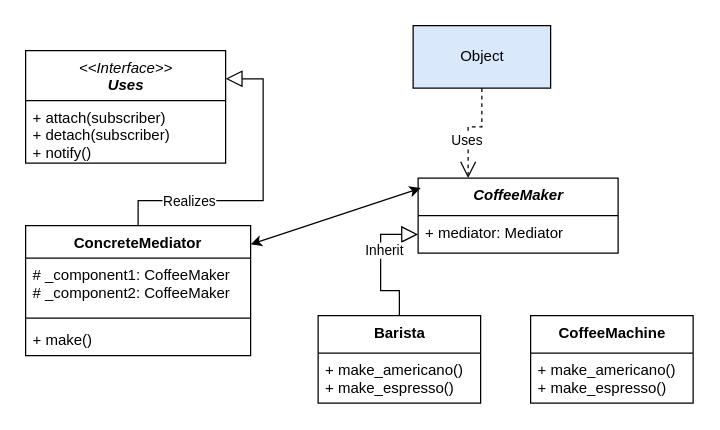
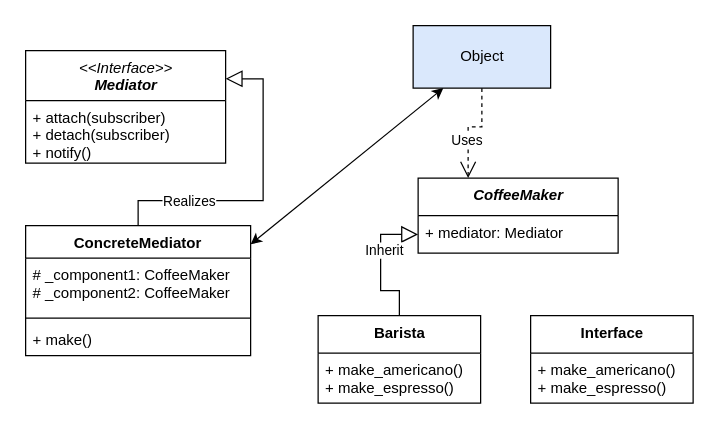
  <mxCell id="0" />
  <mxCell id="1" parent="0" />
- <mxCell id="2" value="&amp;lt;&amp;lt;Interface&amp;gt;&amp;gt;&lt;br&gt;&lt;b&gt;Uses&lt;/b&gt;" style="swimlane;fontStyle=2;align=center;verticalAlign=top;childLayout=stackLayout;horizontal=1;startSize=40;horizontalStack=0;resizeParent=1;resizeParentMax=0;resizeLast=0;collapsible=1;marginBottom=0;html=1;" vertex="1" parent="1"><mxGeometry x="20" y="40" width="160" height="90" as="geometry" /></mxCell>
+ <mxCell id="2" value="&amp;lt;&amp;lt;Interface&amp;gt;&amp;gt;&lt;br&gt;&lt;b&gt;Mediator&lt;/b&gt;" style="swimlane;fontStyle=2;align=center;verticalAlign=top;childLayout=stackLayout;horizontal=1;startSize=40;horizontalStack=0;resizeParent=1;resizeParentMax=0;resizeLast=0;collapsible=1;marginBottom=0;html=1;" vertex="1" parent="1"><mxGeometry x="20" y="40" width="160" height="90" as="geometry" /></mxCell>
  <mxCell id="3" value="+ attach(subscriber)&#10;+ detach(subscriber)&#10;+ notify()" style="text;strokeColor=none;fillColor=none;align=left;verticalAlign=top;spacingLeft=4;spacingRight=4;overflow=hidden;rotatable=0;points=[[0,0.5],[1,0.5]];portConstraint=eastwest;" vertex="1" parent="2"><mxGeometry y="40" width="160" height="50" as="geometry" /></mxCell>
  <mxCell id="4" value="ConcreteMediator" style="swimlane;fontStyle=1;align=center;verticalAlign=top;childLayout=stackLayout;horizontal=1;startSize=26;horizontalStack=0;resizeParent=1;resizeParentMax=0;resizeLast=0;collapsible=1;marginBottom=0;fontColor=#000000;" vertex="1" parent="1"><mxGeometry x="20" y="180" width="180" height="104" as="geometry" /></mxCell>
  <mxCell id="5" value="# _component1: CoffeeMaker&#10;# _component2: CoffeeMaker" style="text;strokeColor=none;fillColor=none;align=left;verticalAlign=top;spacingLeft=4;spacingRight=4;overflow=hidden;rotatable=0;points=[[0,0.5],[1,0.5]];portConstraint=eastwest;" vertex="1" parent="4"><mxGeometry y="26" width="180" height="44" as="geometry" /></mxCell>
  <mxCell id="6" value="" style="line;strokeWidth=1;fillColor=none;align=left;verticalAlign=middle;spacingTop=-1;spacingLeft=3;spacingRight=3;rotatable=0;labelPosition=right;points=[];portConstraint=eastwest;" vertex="1" parent="4"><mxGeometry y="70" width="180" height="8" as="geometry" /></mxCell>
  <mxCell id="7" value="+ make()" style="text;strokeColor=none;fillColor=none;align=left;verticalAlign=top;spacingLeft=4;spacingRight=4;overflow=hidden;rotatable=0;points=[[0,0.5],[1,0.5]];portConstraint=eastwest;" vertex="1" parent="4"><mxGeometry y="78" width="180" height="26" as="geometry" /></mxCell>
  <mxCell id="8" style="edgeStyle=orthogonalEdgeStyle;rounded=0;orthogonalLoop=1;jettySize=auto;html=1;exitX=0.5;exitY=0;exitDx=0;exitDy=0;entryX=1;entryY=0.25;entryDx=0;entryDy=0;endSize=11;startSize=11;endArrow=block;endFill=0;dashed=0;" edge="1" parent="1" source="4" target="2"><mxGeometry relative="1" as="geometry"><mxPoint x="250" y="405" as="sourcePoint" /><mxPoint x="330" y="300" as="targetPoint" /></mxGeometry></mxCell>
  <mxCell id="9" value="Realizes" style="edgeLabel;html=1;align=center;verticalAlign=middle;resizable=0;points=[];fontColor=#000000;" vertex="1" connectable="0" parent="8"><mxGeometry x="0.241" y="-2" relative="1" as="geometry"><mxPoint x="-62" y="34" as="offset" /></mxGeometry></mxCell>
  <mxCell id="10" value="&lt;b&gt;CoffeeMaker&lt;/b&gt;" style="swimlane;fontStyle=2;align=center;verticalAlign=top;childLayout=stackLayout;horizontal=1;startSize=30;horizontalStack=0;resizeParent=1;resizeParentMax=0;resizeLast=0;collapsible=1;marginBottom=0;html=1;" vertex="1" parent="1"><mxGeometry x="334" y="142" width="160" height="60" as="geometry" /></mxCell>
  <mxCell id="11" value="+ mediator: Mediator" style="text;strokeColor=none;fillColor=none;align=left;verticalAlign=top;spacingLeft=4;spacingRight=4;overflow=hidden;rotatable=0;points=[[0,0.5],[1,0.5]];portConstraint=eastwest;" vertex="1" parent="10"><mxGeometry y="30" width="160" height="30" as="geometry" /></mxCell>
  <mxCell id="12" value="&lt;b style=&quot;font-style: normal&quot;&gt;Barista&lt;/b&gt;" style="swimlane;fontStyle=2;align=center;verticalAlign=top;childLayout=stackLayout;horizontal=1;startSize=30;horizontalStack=0;resizeParent=1;resizeParentMax=0;resizeLast=0;collapsible=1;marginBottom=0;html=1;" vertex="1" parent="1"><mxGeometry x="254" y="252" width="130" height="70" as="geometry" /></mxCell>
  <mxCell id="13" value="+ make_americano()&#10;+ make_espresso()" style="text;strokeColor=none;fillColor=none;align=left;verticalAlign=top;spacingLeft=4;spacingRight=4;overflow=hidden;rotatable=0;points=[[0,0.5],[1,0.5]];portConstraint=eastwest;" vertex="1" parent="12"><mxGeometry y="30" width="130" height="40" as="geometry" /></mxCell>
- <mxCell id="14" value="&lt;span style=&quot;font-style: normal&quot;&gt;&lt;b&gt;CoffeeMachine&lt;/b&gt;&lt;/span&gt;" style="swimlane;fontStyle=2;align=center;verticalAlign=top;childLayout=stackLayout;horizontal=1;startSize=30;horizontalStack=0;resizeParent=1;resizeParentMax=0;resizeLast=0;collapsible=1;marginBottom=0;html=1;" vertex="1" parent="1"><mxGeometry x="424" y="252" width="130" height="70" as="geometry" /></mxCell>
+ <mxCell id="14" value="&lt;span style=&quot;font-style: normal&quot;&gt;&lt;b&gt;Interface&lt;/b&gt;&lt;/span&gt;" style="swimlane;fontStyle=2;align=center;verticalAlign=top;childLayout=stackLayout;horizontal=1;startSize=30;horizontalStack=0;resizeParent=1;resizeParentMax=0;resizeLast=0;collapsible=1;marginBottom=0;html=1;" vertex="1" parent="1"><mxGeometry x="424" y="252" width="130" height="70" as="geometry" /></mxCell>
  <mxCell id="15" value="+ make_americano()&#10;+ make_espresso()" style="text;strokeColor=none;fillColor=none;align=left;verticalAlign=top;spacingLeft=4;spacingRight=4;overflow=hidden;rotatable=0;points=[[0,0.5],[1,0.5]];portConstraint=eastwest;" vertex="1" parent="14"><mxGeometry y="30" width="130" height="40" as="geometry" /></mxCell>
  <mxCell id="16" style="edgeStyle=orthogonalEdgeStyle;rounded=0;orthogonalLoop=1;jettySize=auto;html=1;exitX=0.5;exitY=0;exitDx=0;exitDy=0;entryX=0;entryY=0.5;entryDx=0;entryDy=0;endSize=11;startSize=11;endArrow=block;endFill=0;" edge="1" parent="1" source="12" target="11"><mxGeometry relative="1" as="geometry"><mxPoint x="384" y="527" as="sourcePoint" /><mxPoint x="464" y="422" as="targetPoint" /></mxGeometry></mxCell>
  <mxCell id="17" value="Inherit" style="edgeLabel;html=1;align=center;verticalAlign=middle;resizable=0;points=[];fontColor=#000000;" vertex="1" connectable="0" parent="16"><mxGeometry x="0.241" y="-2" relative="1" as="geometry"><mxPoint as="offset" /></mxGeometry></mxCell>
- <mxCell id="18" value="" style="endArrow=classic;startArrow=classic;html=1;entryX=0.013;entryY=0.133;entryDx=0;entryDy=0;entryPerimeter=0;exitX=1;exitY=0.144;exitDx=0;exitDy=0;exitPerimeter=0;" edge="1" parent="1" source="4" target="10"><mxGeometry width="50" height="50" relative="1" as="geometry"><mxPoint x="180" y="470" as="sourcePoint" /><mxPoint x="230" y="420" as="targetPoint" /></mxGeometry></mxCell>
+ <mxCell id="18" value="" style="endArrow=classic;startArrow=classic;html=1;exitX=1;exitY=0.144;exitDx=0;exitDy=0;exitPerimeter=0;" edge="1" parent="1" source="4" target="19"><mxGeometry width="50" height="50" relative="1" as="geometry"><mxPoint x="180" y="470" as="sourcePoint" /><mxPoint x="230" y="420" as="targetPoint" /></mxGeometry></mxCell>
  <mxCell id="19" value="Object" style="html=1;fillColor=#dae8fc;" vertex="1" parent="1"><mxGeometry x="330" y="20" width="110" height="50" as="geometry" /></mxCell>
  <mxCell id="20" style="edgeStyle=orthogonalEdgeStyle;rounded=0;orthogonalLoop=1;jettySize=auto;html=1;exitX=0.5;exitY=1;exitDx=0;exitDy=0;entryX=0.25;entryY=0;entryDx=0;entryDy=0;endSize=11;startSize=11;endArrow=open;endFill=0;dashed=1;fontColor=#000000;" edge="1" parent="1" source="19" target="10"><mxGeometry relative="1" as="geometry"><mxPoint x="359.2" y="430.049" as="sourcePoint" /><mxPoint x="310" y="517.917" as="targetPoint" /></mxGeometry></mxCell>
  <mxCell id="21" value="Uses" style="edgeLabel;html=1;align=center;verticalAlign=middle;resizable=0;points=[];fontColor=#000000;" vertex="1" connectable="0" parent="20"><mxGeometry x="0.241" y="-2" relative="1" as="geometry"><mxPoint as="offset" /></mxGeometry></mxCell>
